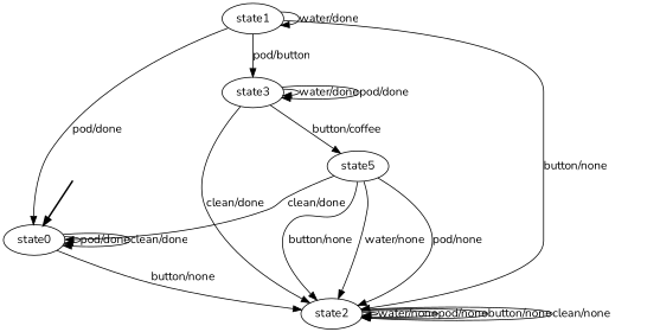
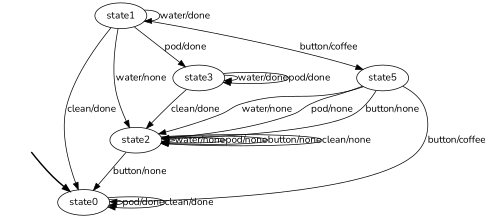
  digraph {
    fontname=Nunito
    node [fontname=Nunito]
    edge [fontname=Nunito]
    fake [style=invisible]
    state0 [root=true]
    state2
    state3
    n5 [label=state5]
    state1
    fake -> state0 [style=bold]
    state0 -> state0 [label="pod/done"]
    state0 -> state0 [label="clean/done"]
-   state0 -> state2 [label="button/none"]
+   state2 -> state0 [label="button/none"]
    state2 -> state2 [label="water/none"]
    state2 -> state2 [label="pod/none"]
    state2 -> state2 [label="button/none"]
    state2 -> state2 [label="clean/none"]
    state3 -> state2 [label="clean/done"]
    state3 -> state3 [label="water/done"]
    state3 -> state3 [label="pod/done"]
-   state3 -> n5 [label="button/coffee"]
-   n5 -> state0 [label="clean/done"]
+   state1 -> n5 [label="button/coffee"]
+   n5 -> state0 [label="button/coffee"]
    n5 -> state2 [label="water/none"]
    n5 -> state2 [label="pod/none"]
    n5 -> state2 [label="button/none"]
-   state1 -> state0 [label="pod/done"]
-   state1 -> state2 [label="button/none"]
-   state1 -> state3 [label="pod/button"]
+   state1 -> state0 [label="clean/done"]
+   state1 -> state2 [label="water/none"]
+   state1 -> state3 [label="pod/done"]
    state1 -> state1 [label="water/done"]
  }
